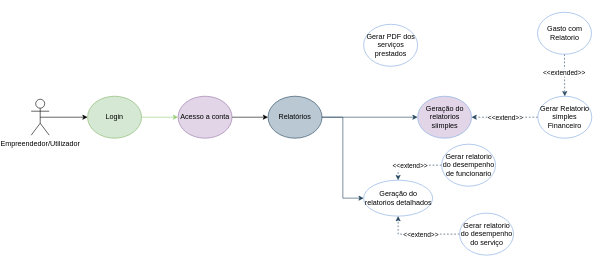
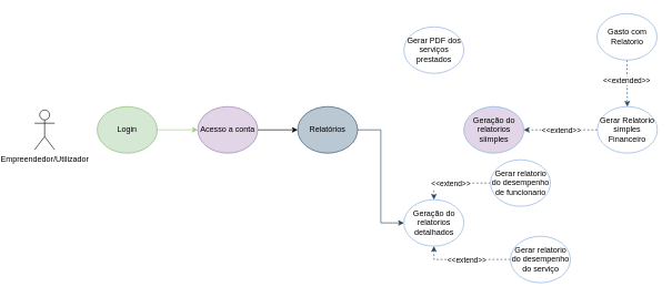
  <mxCell id="0" />
  <mxCell id="1" parent="0" />
- <mxCell id="2" style="edgeStyle=orthogonalEdgeStyle;rounded=0;orthogonalLoop=1;jettySize=auto;html=1;exitX=0.5;exitY=0.5;exitDx=0;exitDy=0;exitPerimeter=0;" parent="1" source="3" target="5" edge="1"><mxGeometry relative="1" as="geometry" /></mxCell>
  <mxCell id="3" value="Empreendedor/Utilizador" style="shape=umlActor;verticalLabelPosition=bottom;verticalAlign=top;html=1;outlineConnect=0;labelBackgroundColor=none;" parent="1" vertex="1"><mxGeometry x="20" y="165" width="30" height="60" as="geometry" /></mxCell>
  <mxCell id="4" style="edgeStyle=orthogonalEdgeStyle;rounded=0;orthogonalLoop=1;jettySize=auto;html=1;exitX=1;exitY=0.5;exitDx=0;exitDy=0;strokeColor=#97D077;" parent="1" source="5" target="7" edge="1"><mxGeometry relative="1" as="geometry" /></mxCell>
  <mxCell id="5" value="Login" style="ellipse;whiteSpace=wrap;html=1;labelBackgroundColor=none;fillColor=#d5e8d4;strokeColor=#82b366;" parent="1" vertex="1"><mxGeometry x="114" y="160" width="90" height="70" as="geometry" /></mxCell>
  <mxCell id="6" style="edgeStyle=orthogonalEdgeStyle;rounded=0;orthogonalLoop=1;jettySize=auto;html=1;exitX=1;exitY=0.5;exitDx=0;exitDy=0;entryX=0;entryY=0.5;entryDx=0;entryDy=0;" parent="1" source="7" target="10" edge="1"><mxGeometry relative="1" as="geometry" /></mxCell>
  <mxCell id="7" value="Acesso a conta" style="ellipse;whiteSpace=wrap;html=1;labelBackgroundColor=none;fillColor=#e1d5e7;strokeColor=#9673A6;" parent="1" vertex="1"><mxGeometry x="265" y="160" width="90" height="70" as="geometry" /></mxCell>
- <mxCell id="8" style="edgeStyle=orthogonalEdgeStyle;rounded=0;orthogonalLoop=1;jettySize=auto;html=1;exitX=1;exitY=0.5;exitDx=0;exitDy=0;entryX=0;entryY=0.5;entryDx=0;entryDy=0;fillColor=#bac8d3;strokeColor=#23445D;" parent="1" source="10" target="11" edge="1"><mxGeometry relative="1" as="geometry" /></mxCell>
  <mxCell id="9" style="edgeStyle=orthogonalEdgeStyle;rounded=0;orthogonalLoop=1;jettySize=auto;html=1;exitX=1;exitY=0.5;exitDx=0;exitDy=0;entryX=0;entryY=0.5;entryDx=0;entryDy=0;fillColor=#bac8d3;strokeColor=#23445d;" parent="1" source="10" target="12" edge="1"><mxGeometry relative="1" as="geometry" /></mxCell>
  <mxCell id="10" value="Relatórios" style="ellipse;whiteSpace=wrap;html=1;labelBackgroundColor=none;fillColor=#bac8d3;strokeColor=#23445d;" parent="1" vertex="1"><mxGeometry x="415" y="160" width="90" height="70" as="geometry" /></mxCell>
  <mxCell id="11" value="Geração do relatorios siimples" style="ellipse;whiteSpace=wrap;html=1;labelBackgroundColor=none;strokeColor=#7EA6E0;fillColor=#e1d5e7;" parent="1" vertex="1"><mxGeometry x="664.5" y="160" width="90" height="70" as="geometry" /></mxCell>
- <mxCell id="12" value="Geração do relatorios detalhados" style="ellipse;whiteSpace=wrap;html=1;labelBackgroundColor=none;strokeColor=#7EA6E0;" parent="1" vertex="1"><mxGeometry x="574.5" y="300" width="115" height="60" as="geometry" /></mxCell>
+ <mxCell id="12" value="Geração do relatorios detalhados" style="ellipse;whiteSpace=wrap;html=1;labelBackgroundColor=none;strokeColor=#7EA6E0;" parent="1" vertex="1"><mxGeometry x="574.5" y="300" width="90" height="70" as="geometry" /></mxCell>
  <mxCell id="13" value="Gerar PDF dos serviços prestados" style="ellipse;whiteSpace=wrap;html=1;labelBackgroundColor=none;strokeColor=#7EA6E0;" parent="1" vertex="1"><mxGeometry x="574.5" y="40" width="90" height="70" as="geometry" /></mxCell>
  <mxCell id="14" style="edgeStyle=orthogonalEdgeStyle;rounded=0;orthogonalLoop=1;jettySize=auto;html=1;exitX=0;exitY=0.5;exitDx=0;exitDy=0;dashed=1;strokeColor=#23445D;" parent="1" source="16" target="11" edge="1"><mxGeometry relative="1" as="geometry" /></mxCell>
  <mxCell id="15" value="&amp;lt;&amp;lt;extend&amp;gt;&amp;gt;" style="edgeLabel;html=1;align=center;verticalAlign=middle;resizable=0;points=[];" parent="14" vertex="1" connectable="0"><mxGeometry x="0.163" y="-1" relative="1" as="geometry"><mxPoint x="9" y="1" as="offset" /></mxGeometry></mxCell>
  <mxCell id="16" value="Gerar Relatorio simples Financeiro" style="ellipse;whiteSpace=wrap;html=1;labelBackgroundColor=none;strokeColor=#7EA6E0;" parent="1" vertex="1"><mxGeometry x="865" y="160" width="90" height="70" as="geometry" /></mxCell>
  <mxCell id="17" style="edgeStyle=orthogonalEdgeStyle;rounded=0;orthogonalLoop=1;jettySize=auto;html=1;exitX=0.5;exitY=1;exitDx=0;exitDy=0;entryX=0.5;entryY=0;entryDx=0;entryDy=0;dashed=1;strokeColor=#23445D;" parent="1" source="19" target="16" edge="1"><mxGeometry relative="1" as="geometry" /></mxCell>
  <mxCell id="18" value="&amp;lt;&amp;lt;extended&amp;gt;&amp;gt;" style="edgeLabel;html=1;align=center;verticalAlign=middle;resizable=0;points=[];" parent="17" vertex="1" connectable="0"><mxGeometry x="-0.147" y="-1" relative="1" as="geometry"><mxPoint as="offset" /></mxGeometry></mxCell>
  <mxCell id="19" value="Gasto com Relatorio" style="ellipse;whiteSpace=wrap;html=1;labelBackgroundColor=none;strokeColor=#7EA6E0;" parent="1" vertex="1"><mxGeometry x="864.5" y="20" width="90" height="70" as="geometry" /></mxCell>
  <mxCell id="20" style="edgeStyle=orthogonalEdgeStyle;rounded=0;orthogonalLoop=1;jettySize=auto;html=1;exitX=0;exitY=0.5;exitDx=0;exitDy=0;entryX=0.5;entryY=0;entryDx=0;entryDy=0;dashed=1;strokeColor=#23445D;" parent="1" source="22" target="12" edge="1"><mxGeometry relative="1" as="geometry" /></mxCell>
  <mxCell id="21" value="&amp;lt;&amp;lt;extend&amp;gt;&amp;gt;" style="edgeLabel;html=1;align=center;verticalAlign=middle;resizable=0;points=[];" parent="20" vertex="1" connectable="0"><mxGeometry x="0.088" y="1" relative="1" as="geometry"><mxPoint as="offset" /></mxGeometry></mxCell>
  <mxCell id="22" value="Gerar relatorio do desempenho de funcionario" style="ellipse;whiteSpace=wrap;html=1;labelBackgroundColor=none;strokeColor=#7EA6E0;" parent="1" vertex="1"><mxGeometry x="704.5" y="240" width="90" height="70" as="geometry" /></mxCell>
  <mxCell id="23" style="edgeStyle=orthogonalEdgeStyle;rounded=0;orthogonalLoop=1;jettySize=auto;html=1;exitX=0;exitY=0.5;exitDx=0;exitDy=0;entryX=0.5;entryY=1;entryDx=0;entryDy=0;dashed=1;strokeColor=#23445D;" parent="1" source="25" target="12" edge="1"><mxGeometry relative="1" as="geometry" /></mxCell>
  <mxCell id="24" value="&amp;lt;&amp;lt;extend&amp;gt;&amp;gt;" style="edgeLabel;html=1;align=center;verticalAlign=middle;resizable=0;points=[];" parent="23" vertex="1" connectable="0"><mxGeometry x="-0.17" relative="1" as="geometry"><mxPoint x="-10" as="offset" /></mxGeometry></mxCell>
  <mxCell id="25" value="Gerar relatorio do desempenho do serviço" style="ellipse;whiteSpace=wrap;html=1;labelBackgroundColor=none;strokeColor=#7EA6E0;" parent="1" vertex="1"><mxGeometry x="734.5" y="355" width="90" height="70" as="geometry" /></mxCell>
